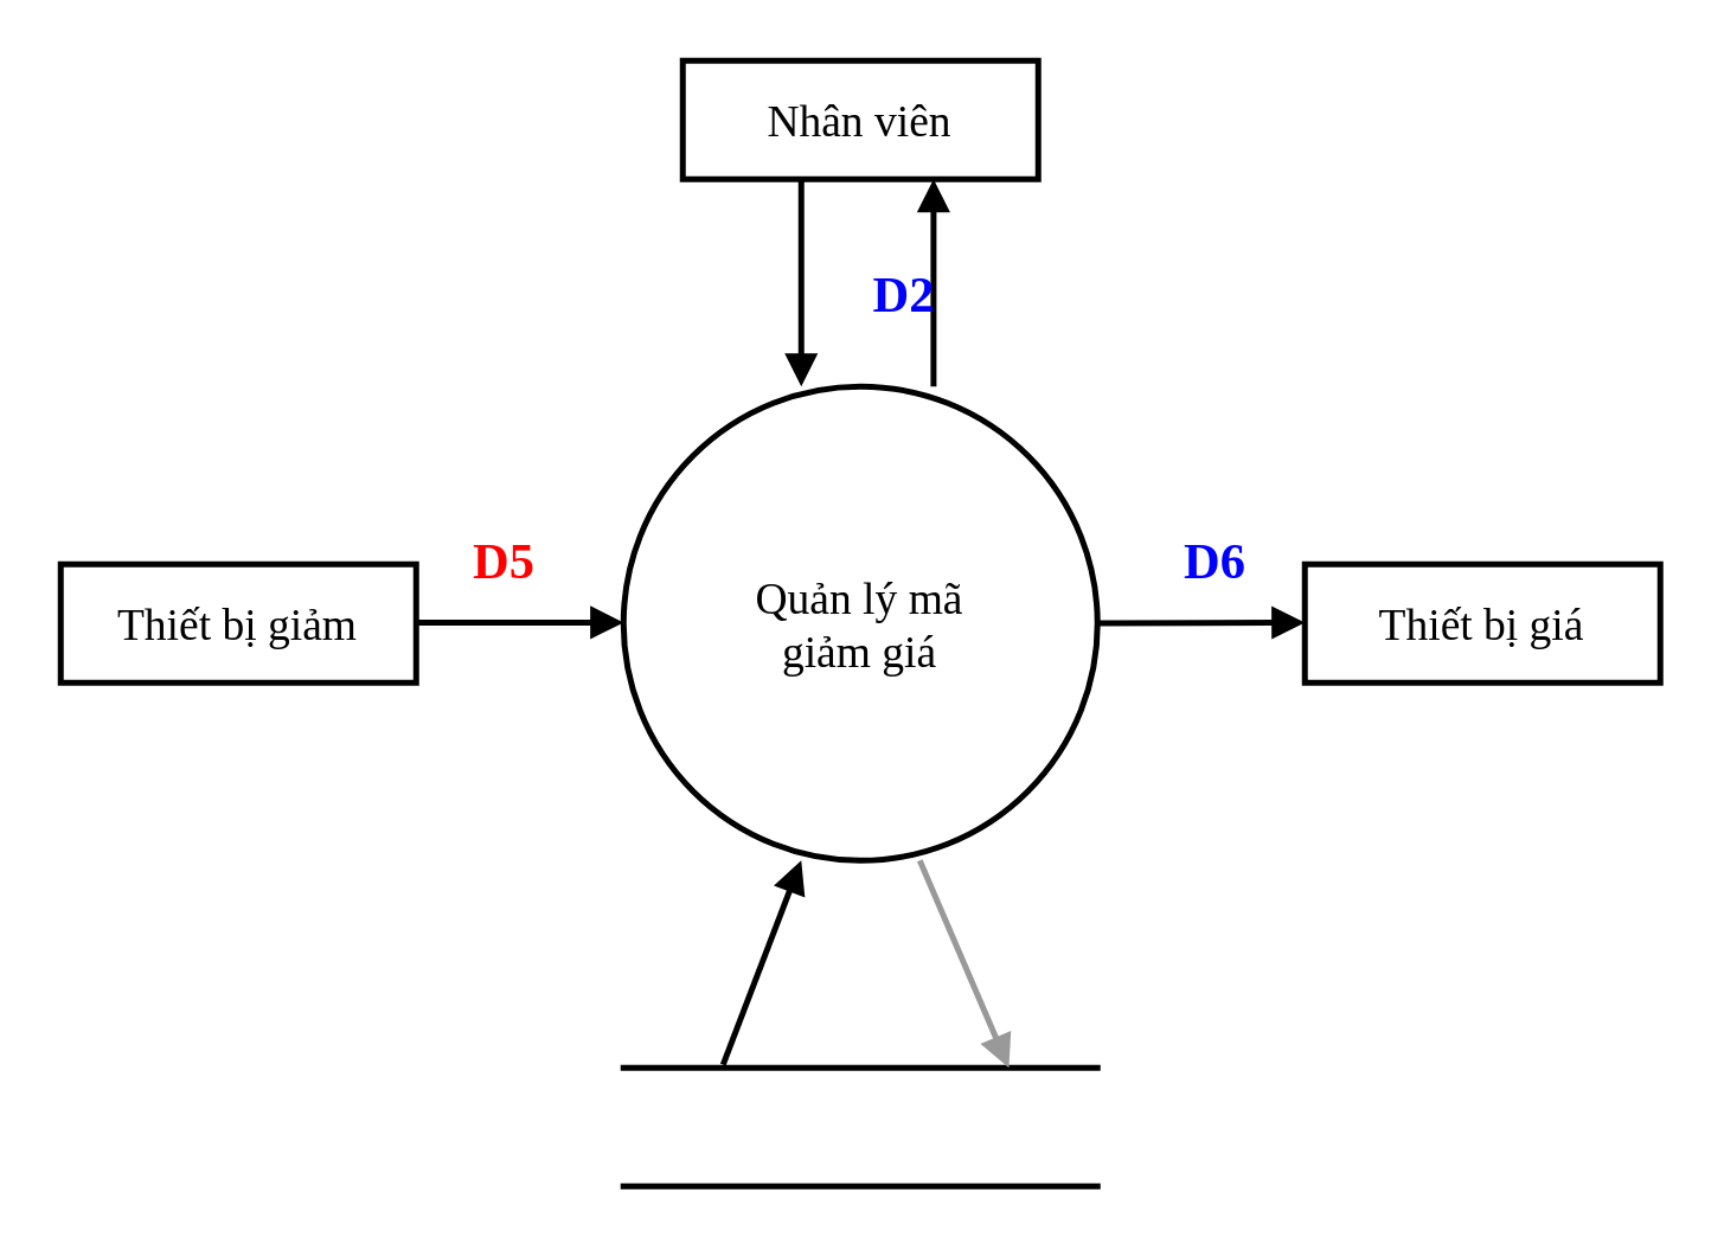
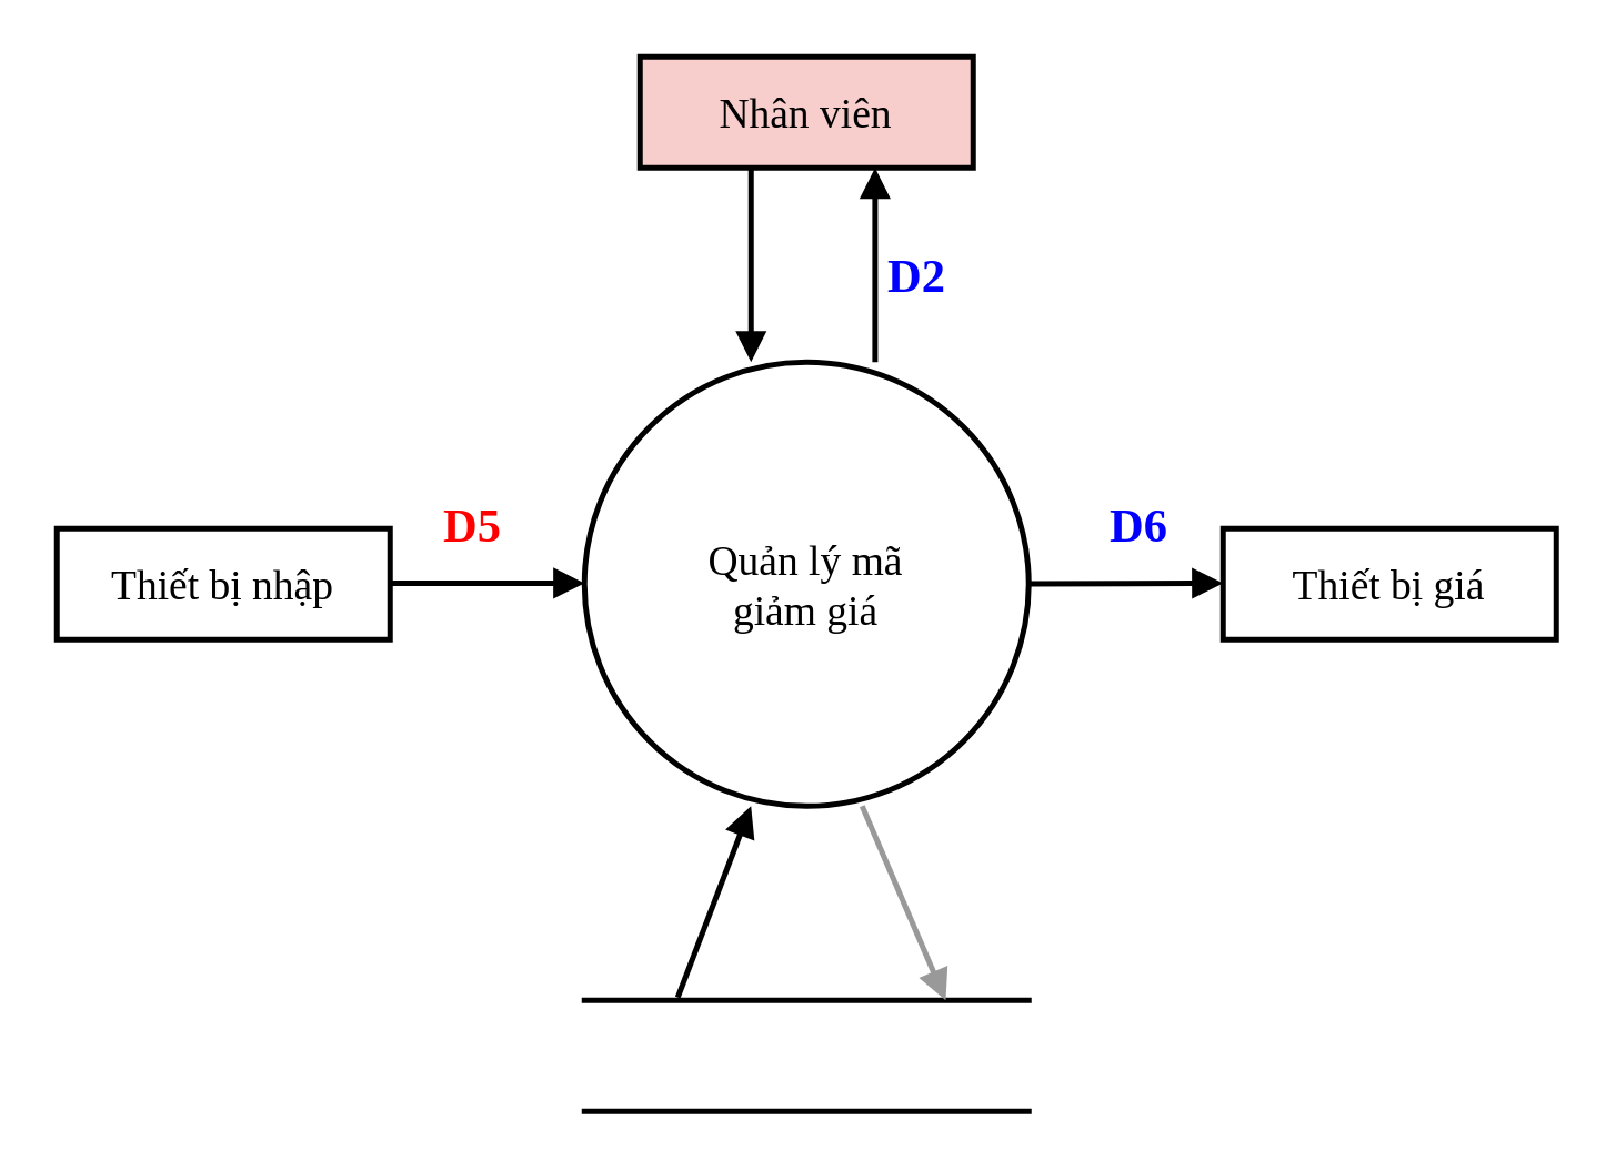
  <mxCell id="0" />
  <mxCell id="1" parent="0" />
- <mxCell id="2" value="&lt;pre style=&quot;font-size: 15px&quot;&gt;&lt;font face=&quot;Times New Roman&quot; style=&quot;font-size: 15px&quot;&gt;Thiết bị giảm&lt;/font&gt;&lt;/pre&gt;" style="rounded=0;whiteSpace=wrap;html=1;strokeWidth=2;fontSize=15;" vertex="1" parent="1"><mxGeometry x="20" y="190" width="120" height="40" as="geometry" /></mxCell>
+ <mxCell id="2" value="&lt;pre style=&quot;font-size: 15px&quot;&gt;&lt;font face=&quot;Times New Roman&quot; style=&quot;font-size: 15px&quot;&gt;Thiết bị nhập&lt;/font&gt;&lt;/pre&gt;" style="rounded=0;whiteSpace=wrap;html=1;strokeWidth=2;fontSize=15;" vertex="1" parent="1"><mxGeometry x="20" y="190" width="120" height="40" as="geometry" /></mxCell>
  <mxCell id="3" value="&lt;pre style=&quot;font-size: 15px&quot;&gt;&lt;font face=&quot;Times New Roman&quot;&gt;Thiết bị giá&lt;/font&gt;&lt;/pre&gt;" style="rounded=0;whiteSpace=wrap;html=1;strokeWidth=2;" vertex="1" parent="1"><mxGeometry x="440" y="190" width="120" height="40" as="geometry" /></mxCell>
- <mxCell id="4" value="&lt;pre style=&quot;font-size: 15px&quot;&gt;&lt;font face=&quot;Times New Roman&quot;&gt;Nhân viên&lt;/font&gt;&lt;/pre&gt;" style="rounded=0;whiteSpace=wrap;html=1;strokeWidth=2;" vertex="1" parent="1"><mxGeometry x="230" y="20" width="120" height="40" as="geometry" /></mxCell>
+ <mxCell id="4" value="&lt;pre style=&quot;font-size: 15px&quot;&gt;&lt;font face=&quot;Times New Roman&quot;&gt;Nhân viên&lt;/font&gt;&lt;/pre&gt;" style="rounded=0;whiteSpace=wrap;html=1;strokeWidth=2;fillColor=#f8cecc;" vertex="1" parent="1"><mxGeometry x="230" y="20" width="120" height="40" as="geometry" /></mxCell>
  <mxCell id="5" value="&lt;font face=&quot;Times New Roman&quot;&gt;Quản lý mã &lt;br&gt;giảm giá&lt;/font&gt;" style="strokeWidth=2;html=1;shape=mxgraph.flowchart.start_1;whiteSpace=wrap;fontSize=15;" vertex="1" parent="1"><mxGeometry x="210" y="130" width="160" height="160" as="geometry" /></mxCell>
  <mxCell id="6" value="" style="endArrow=block;endFill=1;endSize=6;html=1;strokeWidth=2;" edge="1" parent="1"><mxGeometry width="100" relative="1" as="geometry"><mxPoint x="140" y="209.66" as="sourcePoint" /><mxPoint x="210" y="209.66" as="targetPoint" /></mxGeometry></mxCell>
  <mxCell id="7" value="" style="endArrow=block;endFill=1;endSize=6;html=1;strokeWidth=2;" edge="1" parent="1"><mxGeometry width="100" relative="1" as="geometry"><mxPoint x="370" y="209.9" as="sourcePoint" /><mxPoint x="440" y="209.66" as="targetPoint" /></mxGeometry></mxCell>
  <mxCell id="8" value="" style="endArrow=block;endFill=1;endSize=6;html=1;strokeWidth=2;" edge="1" parent="1"><mxGeometry width="100" relative="1" as="geometry"><mxPoint x="270" y="60" as="sourcePoint" /><mxPoint x="270" y="130" as="targetPoint" /></mxGeometry></mxCell>
  <mxCell id="9" value="" style="endArrow=block;endFill=1;endSize=6;html=1;strokeWidth=2;" edge="1" parent="1"><mxGeometry width="100" relative="1" as="geometry"><mxPoint x="314.66" y="130" as="sourcePoint" /><mxPoint x="314.66" y="60" as="targetPoint" /></mxGeometry></mxCell>
  <mxCell id="10" value="" style="html=1;dashed=0;whitespace=wrap;shape=partialRectangle;right=0;left=0;strokeWidth=2;" vertex="1" parent="1"><mxGeometry x="210" y="360" width="160" height="40" as="geometry" /></mxCell>
  <mxCell id="11" value="" style="endArrow=block;endFill=1;endSize=6;html=1;exitX=0.21;exitY=-0.026;exitDx=0;exitDy=0;exitPerimeter=0;strokeWidth=2;" edge="1" parent="1" source="10"><mxGeometry width="100" relative="1" as="geometry"><mxPoint x="270" y="360" as="sourcePoint" /><mxPoint x="270" y="290" as="targetPoint" /></mxGeometry></mxCell>
  <mxCell id="12" value="" style="endArrow=block;endFill=1;endSize=6;html=1;entryX=0.813;entryY=0;entryDx=0;entryDy=0;entryPerimeter=0;strokeWidth=2;strokeColor=#999999;" edge="1" parent="1" target="10"><mxGeometry width="100" relative="1" as="geometry"><mxPoint x="310" y="290" as="sourcePoint" /><mxPoint x="310" y="360" as="targetPoint" /></mxGeometry></mxCell>
  <mxCell id="13" value="&lt;font face=&quot;Times New Roman&quot; color=&quot;#0000ff&quot;&gt;&lt;span style=&quot;font-size: 17px&quot;&gt;D6&lt;/span&gt;&lt;/font&gt;" style="text;html=1;strokeColor=none;fillColor=none;align=center;verticalAlign=middle;whiteSpace=wrap;rounded=0;fontSize=16;fontStyle=1" vertex="1" parent="1"><mxGeometry x="390" y="180" width="40" height="20" as="geometry" /></mxCell>
  <mxCell id="14" value="&lt;font face=&quot;Times New Roman&quot; color=&quot;#ff0000&quot;&gt;&lt;span style=&quot;font-size: 17px&quot;&gt;D5&lt;/span&gt;&lt;/font&gt;" style="text;html=1;strokeColor=none;fillColor=none;align=center;verticalAlign=middle;whiteSpace=wrap;rounded=0;fontSize=16;fontStyle=1" vertex="1" parent="1"><mxGeometry x="150" y="180" width="40" height="20" as="geometry" /></mxCell>
- <mxCell id="15" value="&lt;font face=&quot;Times New Roman&quot; color=&quot;#0000ff&quot;&gt;&lt;span style=&quot;font-size: 17px&quot;&gt;D2&lt;/span&gt;&lt;/font&gt;" style="text;html=1;strokeColor=none;fillColor=none;align=center;verticalAlign=middle;whiteSpace=wrap;rounded=0;fontSize=16;fontStyle=1" vertex="1" parent="1"><mxGeometry x="285" y="90" width="40" height="20" as="geometry" /></mxCell>
+ <mxCell id="15" value="&lt;font face=&quot;Times New Roman&quot; color=&quot;#0000ff&quot;&gt;&lt;span style=&quot;font-size: 17px&quot;&gt;D2&lt;/span&gt;&lt;/font&gt;" style="text;html=1;strokeColor=none;fillColor=none;align=center;verticalAlign=middle;whiteSpace=wrap;rounded=0;fontSize=16;fontStyle=1" vertex="1" parent="1"><mxGeometry x="310" y="90" width="40" height="20" as="geometry" /></mxCell>
